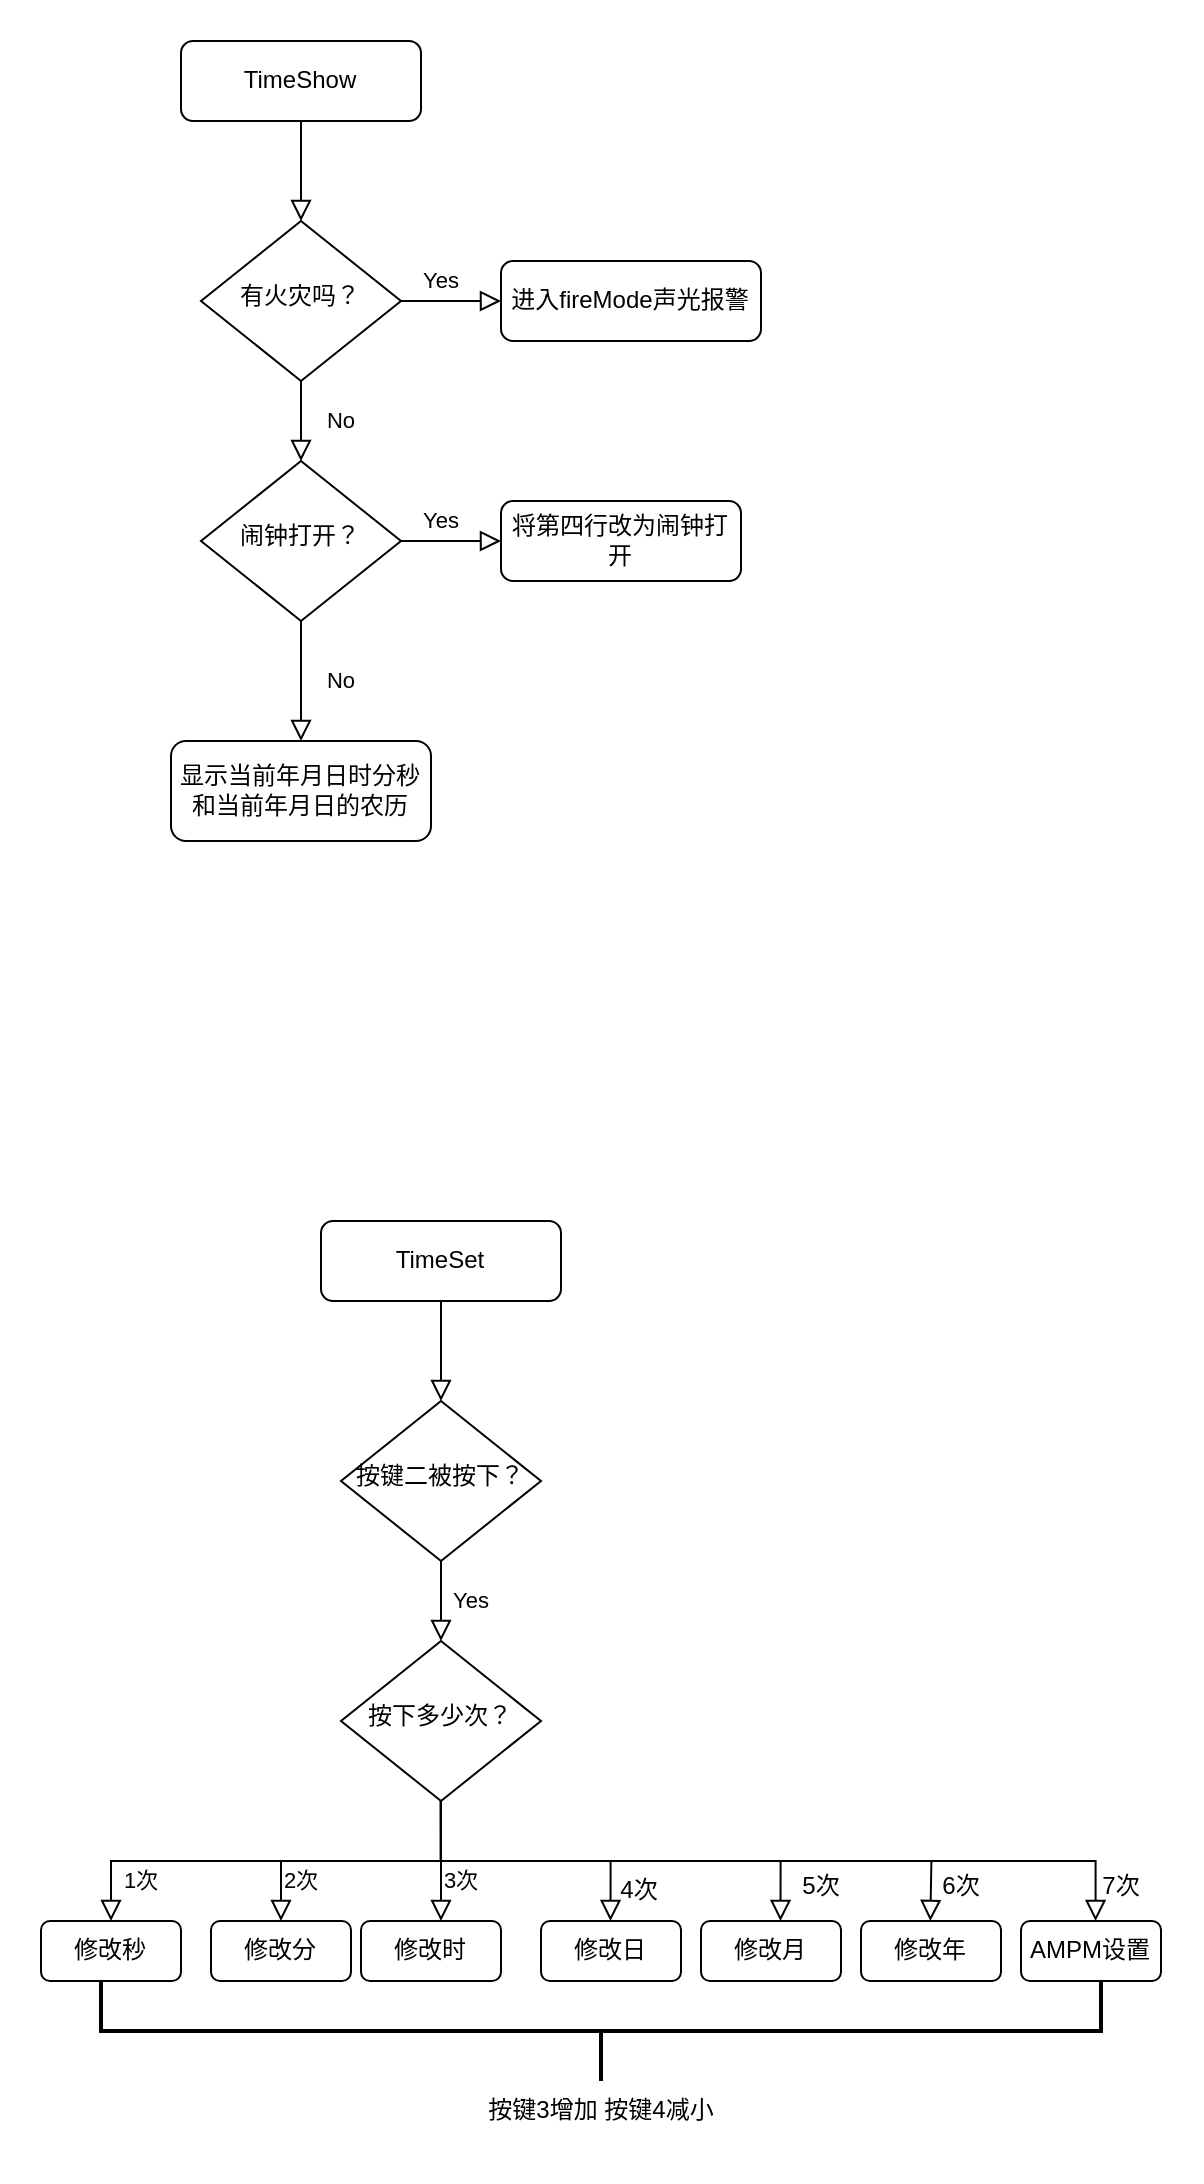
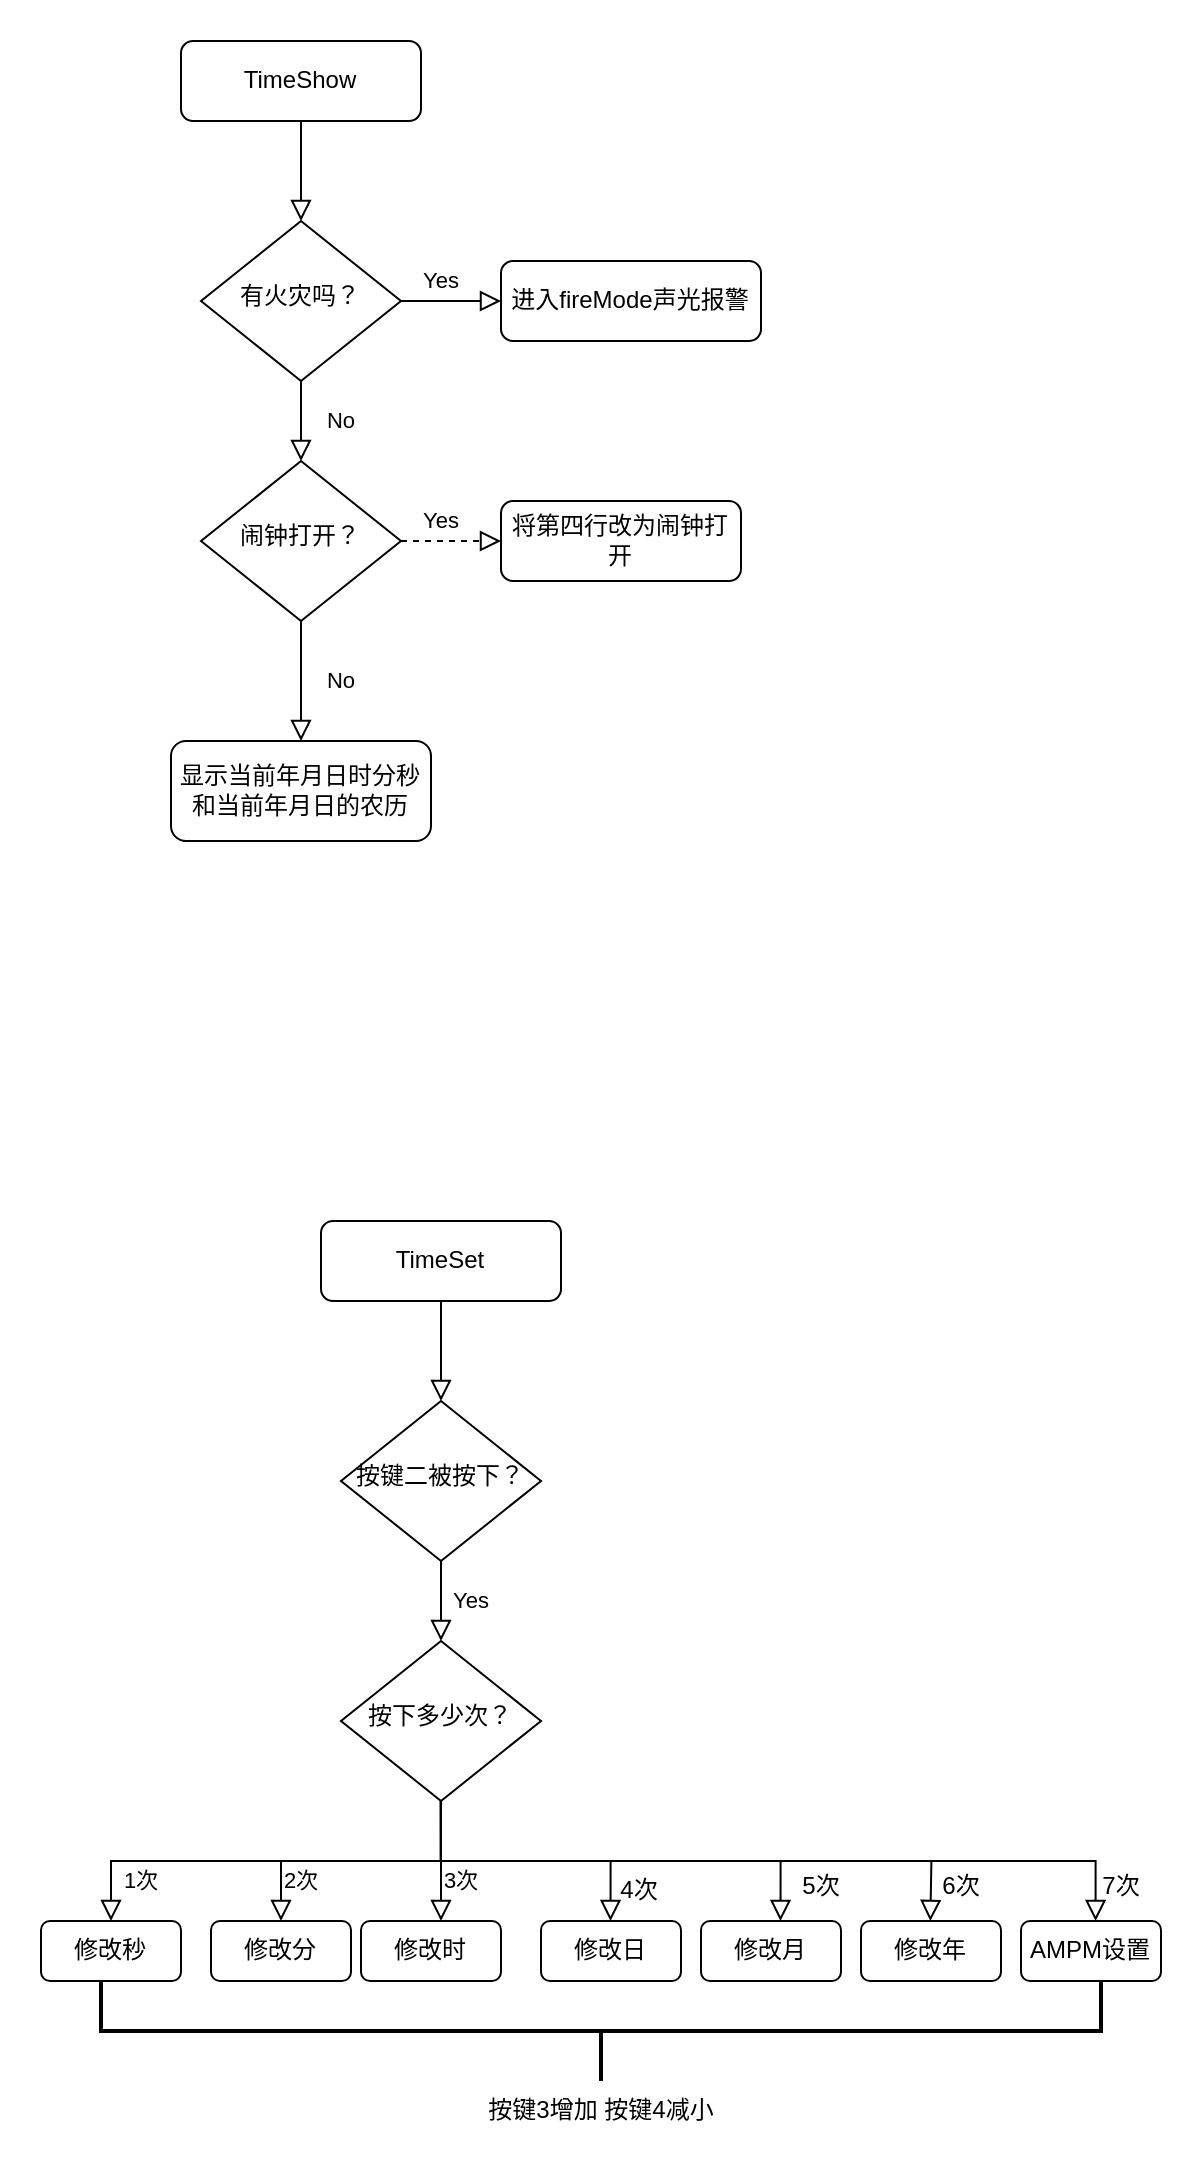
  <mxCell id="0" />
  <mxCell id="1" parent="0" />
  <mxCell id="2" value="" style="rounded=0;html=1;jettySize=auto;orthogonalLoop=1;fontSize=11;endArrow=block;endFill=0;endSize=8;strokeWidth=1;shadow=0;labelBackgroundColor=none;edgeStyle=orthogonalEdgeStyle;" parent="1" source="3" target="6" edge="1"><mxGeometry relative="1" as="geometry" /></mxCell>
  <mxCell id="3" value="TimeShow" style="rounded=1;whiteSpace=wrap;html=1;fontSize=12;glass=0;strokeWidth=1;shadow=0;" parent="1" vertex="1"><mxGeometry x="90" y="20" width="120" height="40" as="geometry" /></mxCell>
  <mxCell id="4" value="Yes" style="rounded=0;html=1;jettySize=auto;orthogonalLoop=1;fontSize=11;endArrow=block;endFill=0;endSize=8;strokeWidth=1;shadow=0;labelBackgroundColor=none;edgeStyle=orthogonalEdgeStyle;" parent="1" source="6" target="10" edge="1"><mxGeometry x="-1" y="86" relative="1" as="geometry"><mxPoint x="-16" y="-50" as="offset" /></mxGeometry></mxCell>
  <mxCell id="5" value="No" style="edgeStyle=orthogonalEdgeStyle;rounded=0;html=1;jettySize=auto;orthogonalLoop=1;fontSize=11;endArrow=block;endFill=0;endSize=8;strokeWidth=1;shadow=0;labelBackgroundColor=none;" parent="1" source="6" target="7" edge="1"><mxGeometry x="-1" y="-67" relative="1" as="geometry"><mxPoint x="-30" y="-7" as="offset" /></mxGeometry></mxCell>
  <mxCell id="6" value="有火灾吗？" style="rhombus;whiteSpace=wrap;html=1;shadow=0;fontFamily=Helvetica;fontSize=12;align=center;strokeWidth=1;spacing=6;spacingTop=-4;" parent="1" vertex="1"><mxGeometry x="100" y="110" width="100" height="80" as="geometry" /></mxCell>
  <mxCell id="7" value="进入fireMode声光报警" style="rounded=1;whiteSpace=wrap;html=1;fontSize=12;glass=0;strokeWidth=1;shadow=0;" parent="1" vertex="1"><mxGeometry x="250" y="130" width="130" height="40" as="geometry" /></mxCell>
  <mxCell id="8" value="No" style="rounded=0;html=1;jettySize=auto;orthogonalLoop=1;fontSize=11;endArrow=block;endFill=0;endSize=8;strokeWidth=1;shadow=0;labelBackgroundColor=none;edgeStyle=orthogonalEdgeStyle;" parent="1" source="10" target="11" edge="1"><mxGeometry y="20" relative="1" as="geometry"><mxPoint as="offset" /></mxGeometry></mxCell>
- <mxCell id="9" value="Yes" style="edgeStyle=orthogonalEdgeStyle;rounded=0;html=1;jettySize=auto;orthogonalLoop=1;fontSize=11;endArrow=block;endFill=0;endSize=8;strokeWidth=1;shadow=0;labelBackgroundColor=none;" parent="1" source="10" target="12" edge="1"><mxGeometry x="-0.2" y="10" relative="1" as="geometry"><mxPoint as="offset" /></mxGeometry></mxCell>
+ <mxCell id="9" value="Yes" style="edgeStyle=orthogonalEdgeStyle;rounded=0;html=1;jettySize=auto;orthogonalLoop=1;fontSize=11;endArrow=block;endFill=0;endSize=8;strokeWidth=1;shadow=0;labelBackgroundColor=none;dashed=1;" parent="1" source="10" target="12" edge="1"><mxGeometry x="-0.2" y="10" relative="1" as="geometry"><mxPoint as="offset" /></mxGeometry></mxCell>
  <mxCell id="10" value="闹钟打开？" style="rhombus;whiteSpace=wrap;html=1;shadow=0;fontFamily=Helvetica;fontSize=12;align=center;strokeWidth=1;spacing=6;spacingTop=-4;" parent="1" vertex="1"><mxGeometry x="100" y="230" width="100" height="80" as="geometry" /></mxCell>
  <mxCell id="11" value="显示当前年月日时分秒和当前年月日的农历" style="rounded=1;whiteSpace=wrap;html=1;fontSize=12;glass=0;strokeWidth=1;shadow=0;" parent="1" vertex="1"><mxGeometry x="85" y="370" width="130" height="50" as="geometry" /></mxCell>
  <mxCell id="12" value="将第四行改为闹钟打开" style="rounded=1;whiteSpace=wrap;html=1;fontSize=12;glass=0;strokeWidth=1;shadow=0;" parent="1" vertex="1"><mxGeometry x="250" y="250" width="120" height="40" as="geometry" /></mxCell>
  <mxCell id="13" value="" style="rounded=0;html=1;jettySize=auto;orthogonalLoop=1;fontSize=11;endArrow=block;endFill=0;endSize=8;strokeWidth=1;shadow=0;labelBackgroundColor=none;edgeStyle=orthogonalEdgeStyle;" edge="1" parent="1" source="14" target="16"><mxGeometry relative="1" as="geometry" /></mxCell>
  <mxCell id="14" value="TimeSet" style="rounded=1;whiteSpace=wrap;html=1;fontSize=12;glass=0;strokeWidth=1;shadow=0;" vertex="1" parent="1"><mxGeometry x="160" y="610" width="120" height="40" as="geometry" /></mxCell>
  <mxCell id="15" value="Yes" style="rounded=0;html=1;jettySize=auto;orthogonalLoop=1;fontSize=11;endArrow=block;endFill=0;endSize=8;strokeWidth=1;shadow=0;labelBackgroundColor=none;edgeStyle=orthogonalEdgeStyle;" edge="1" parent="1" source="16" target="17"><mxGeometry y="15" relative="1" as="geometry"><mxPoint as="offset" /></mxGeometry></mxCell>
  <mxCell id="16" value="按键二被按下？" style="rhombus;whiteSpace=wrap;html=1;shadow=0;fontFamily=Helvetica;fontSize=12;align=center;strokeWidth=1;spacing=6;spacingTop=-4;" vertex="1" parent="1"><mxGeometry x="170" y="700" width="100" height="80" as="geometry" /></mxCell>
  <mxCell id="17" value="按下多少次？" style="rhombus;whiteSpace=wrap;html=1;shadow=0;fontFamily=Helvetica;fontSize=12;align=center;strokeWidth=1;spacing=6;spacingTop=-4;" vertex="1" parent="1"><mxGeometry x="170" y="820" width="100" height="80" as="geometry" /></mxCell>
  <mxCell id="18" value="修改秒" style="rounded=1;whiteSpace=wrap;html=1;fontSize=12;glass=0;strokeWidth=1;shadow=0;" vertex="1" parent="1"><mxGeometry x="20" y="960" width="70" height="30" as="geometry" /></mxCell>
  <mxCell id="19" value="修改分" style="rounded=1;whiteSpace=wrap;html=1;fontSize=12;glass=0;strokeWidth=1;shadow=0;" vertex="1" parent="1"><mxGeometry x="105" y="960" width="70" height="30" as="geometry" /></mxCell>
  <mxCell id="20" value="修改时" style="rounded=1;whiteSpace=wrap;html=1;fontSize=12;glass=0;strokeWidth=1;shadow=0;" vertex="1" parent="1"><mxGeometry x="180" y="960" width="70" height="30" as="geometry" /></mxCell>
  <mxCell id="21" value="修改日" style="rounded=1;whiteSpace=wrap;html=1;fontSize=12;glass=0;strokeWidth=1;shadow=0;" vertex="1" parent="1"><mxGeometry x="270" y="960" width="70" height="30" as="geometry" /></mxCell>
  <mxCell id="22" value="修改月" style="rounded=1;whiteSpace=wrap;html=1;fontSize=12;glass=0;strokeWidth=1;shadow=0;" vertex="1" parent="1"><mxGeometry x="350" y="960" width="70" height="30" as="geometry" /></mxCell>
  <mxCell id="23" value="修改年" style="rounded=1;whiteSpace=wrap;html=1;fontSize=12;glass=0;strokeWidth=1;shadow=0;" vertex="1" parent="1"><mxGeometry x="430" y="960" width="70" height="30" as="geometry" /></mxCell>
  <mxCell id="24" value="1次" style="edgeStyle=orthogonalEdgeStyle;rounded=0;html=1;jettySize=auto;orthogonalLoop=1;fontSize=11;endArrow=block;endFill=0;endSize=8;strokeWidth=1;shadow=0;labelBackgroundColor=none;exitX=0.5;exitY=1;exitDx=0;exitDy=0;entryX=0.5;entryY=0;entryDx=0;entryDy=0;" edge="1" parent="1" source="17" target="18"><mxGeometry x="0.6" y="10" relative="1" as="geometry"><mxPoint as="offset" /><mxPoint x="285" y="880" as="sourcePoint" /><mxPoint x="335" y="880" as="targetPoint" /><Array as="points"><mxPoint x="220" y="930" /><mxPoint x="55" y="930" /></Array></mxGeometry></mxCell>
  <mxCell id="25" value="2次" style="edgeStyle=orthogonalEdgeStyle;rounded=0;html=1;jettySize=auto;orthogonalLoop=1;fontSize=11;endArrow=block;endFill=0;endSize=8;strokeWidth=1;shadow=0;labelBackgroundColor=none;exitX=0.5;exitY=1;exitDx=0;exitDy=0;entryX=0.5;entryY=0;entryDx=0;entryDy=0;" edge="1" parent="1" source="17"><mxGeometry x="0.429" y="10" relative="1" as="geometry"><mxPoint as="offset" /><mxPoint x="310" y="910" as="sourcePoint" /><mxPoint x="140" y="960" as="targetPoint" /><Array as="points"><mxPoint x="220" y="930" /><mxPoint x="140" y="930" /></Array></mxGeometry></mxCell>
  <mxCell id="26" value="3次" style="edgeStyle=orthogonalEdgeStyle;rounded=0;html=1;jettySize=auto;orthogonalLoop=1;fontSize=11;endArrow=block;endFill=0;endSize=8;strokeWidth=1;shadow=0;labelBackgroundColor=none;entryX=0.5;entryY=0;entryDx=0;entryDy=0;" edge="1" parent="1"><mxGeometry x="0.333" y="10" relative="1" as="geometry"><mxPoint as="offset" /><mxPoint x="220" y="900" as="sourcePoint" /><mxPoint x="220" y="960" as="targetPoint" /><Array as="points"><mxPoint x="220" y="900" /></Array></mxGeometry></mxCell>
  <mxCell id="27" value="" style="rounded=0;html=1;jettySize=auto;orthogonalLoop=1;fontSize=11;endArrow=block;endFill=0;endSize=8;strokeWidth=1;shadow=0;labelBackgroundColor=none;edgeStyle=orthogonalEdgeStyle;" edge="1" parent="1"><mxGeometry y="15" relative="1" as="geometry"><mxPoint as="offset" /><mxPoint x="220" y="900" as="sourcePoint" /><mxPoint x="304.75" y="960" as="targetPoint" /><Array as="points"><mxPoint x="220" y="930" /><mxPoint x="305" y="930" /></Array></mxGeometry></mxCell>
  <mxCell id="28" value="" style="rounded=0;html=1;jettySize=auto;orthogonalLoop=1;fontSize=11;endArrow=block;endFill=0;endSize=8;strokeWidth=1;shadow=0;labelBackgroundColor=none;edgeStyle=orthogonalEdgeStyle;" edge="1" parent="1"><mxGeometry y="15" relative="1" as="geometry"><mxPoint as="offset" /><mxPoint x="219.75" y="900" as="sourcePoint" /><mxPoint x="389.75" y="960" as="targetPoint" /><Array as="points"><mxPoint x="220" y="930" /><mxPoint x="390" y="930" /></Array></mxGeometry></mxCell>
  <mxCell id="29" value="" style="rounded=0;html=1;jettySize=auto;orthogonalLoop=1;fontSize=11;endArrow=block;endFill=0;endSize=8;strokeWidth=1;shadow=0;labelBackgroundColor=none;edgeStyle=orthogonalEdgeStyle;exitX=0.5;exitY=1;exitDx=0;exitDy=0;" edge="1" parent="1" source="17"><mxGeometry y="15" relative="1" as="geometry"><mxPoint as="offset" /><mxPoint x="464.67" y="920" as="sourcePoint" /><mxPoint x="464.67" y="960" as="targetPoint" /></mxGeometry></mxCell>
  <mxCell id="30" value="AMPM设置" style="rounded=1;whiteSpace=wrap;html=1;fontSize=12;glass=0;strokeWidth=1;shadow=0;" vertex="1" parent="1"><mxGeometry x="510" y="960" width="70" height="30" as="geometry" /></mxCell>
  <mxCell id="31" value="" style="rounded=0;html=1;jettySize=auto;orthogonalLoop=1;fontSize=11;endArrow=block;endFill=0;endSize=8;strokeWidth=1;shadow=0;labelBackgroundColor=none;edgeStyle=orthogonalEdgeStyle;" edge="1" parent="1"><mxGeometry y="15" relative="1" as="geometry"><mxPoint as="offset" /><mxPoint x="220" y="900" as="sourcePoint" /><mxPoint x="547.3" y="960" as="targetPoint" /><Array as="points"><mxPoint x="220" y="900" /><mxPoint x="220" y="930" /><mxPoint x="547" y="930" /></Array></mxGeometry></mxCell>
  <mxCell id="32" value="4次" style="text;html=1;align=center;verticalAlign=middle;resizable=0;points=[];autosize=1;strokeColor=none;fillColor=none;" vertex="1" parent="1"><mxGeometry x="299" y="930" width="40" height="30" as="geometry" /></mxCell>
  <mxCell id="33" value="5次" style="text;html=1;align=center;verticalAlign=middle;resizable=0;points=[];autosize=1;strokeColor=none;fillColor=none;" vertex="1" parent="1"><mxGeometry x="390" y="928" width="40" height="30" as="geometry" /></mxCell>
  <mxCell id="34" value="6次" style="text;html=1;align=center;verticalAlign=middle;resizable=0;points=[];autosize=1;strokeColor=none;fillColor=none;" vertex="1" parent="1"><mxGeometry x="460" y="928" width="40" height="30" as="geometry" /></mxCell>
  <mxCell id="35" value="7次" style="text;html=1;align=center;verticalAlign=middle;resizable=0;points=[];autosize=1;strokeColor=none;fillColor=none;" vertex="1" parent="1"><mxGeometry x="540" y="928" width="40" height="30" as="geometry" /></mxCell>
  <mxCell id="36" value="按键3增加 按键4减小" style="text;html=1;align=center;verticalAlign=middle;resizable=0;points=[];autosize=1;strokeColor=none;fillColor=none;" vertex="1" parent="1"><mxGeometry x="230" y="1040" width="140" height="30" as="geometry" /></mxCell>
  <mxCell id="37" value="&lt;br&gt;" style="strokeWidth=2;html=1;shape=mxgraph.flowchart.annotation_2;align=left;labelPosition=right;pointerEvents=1;direction=north;" vertex="1" parent="1"><mxGeometry x="50" y="990" width="500" height="50" as="geometry" /></mxCell>
